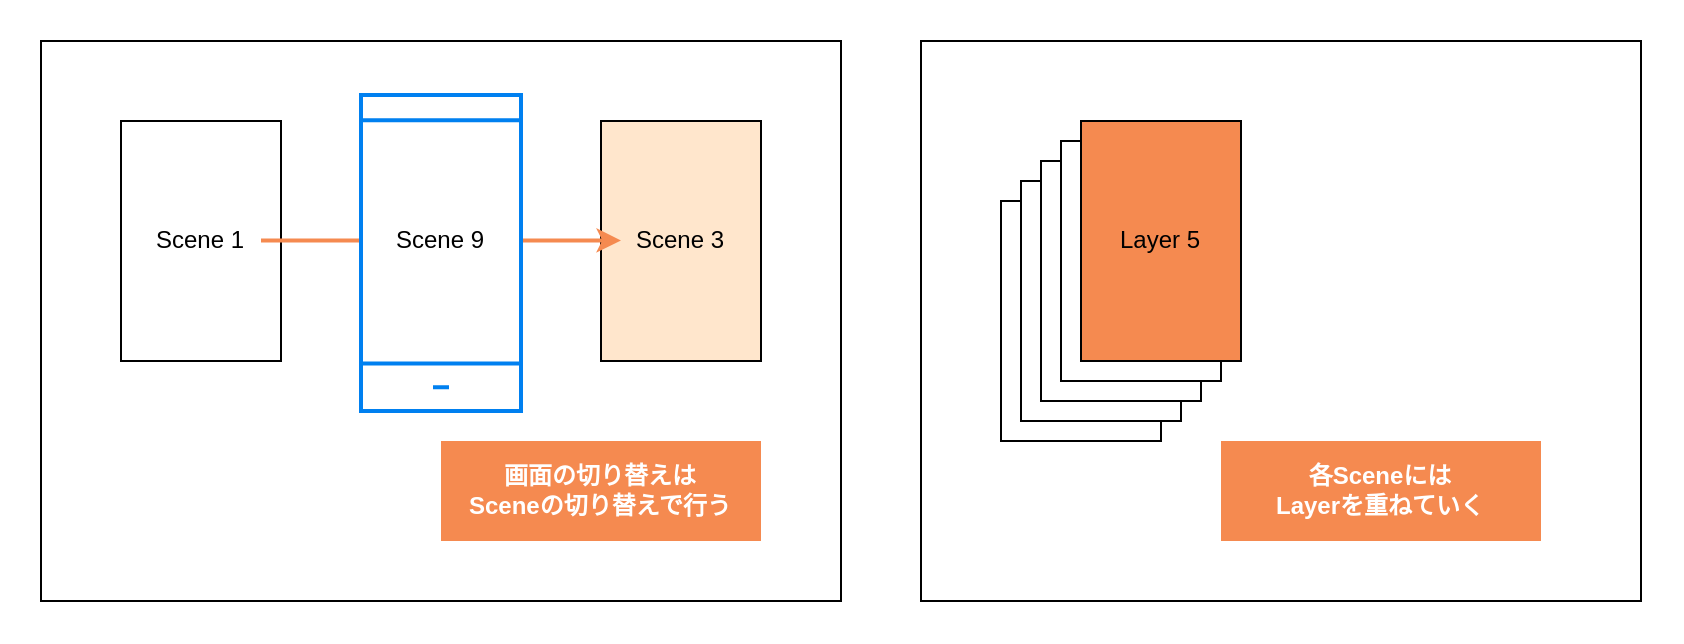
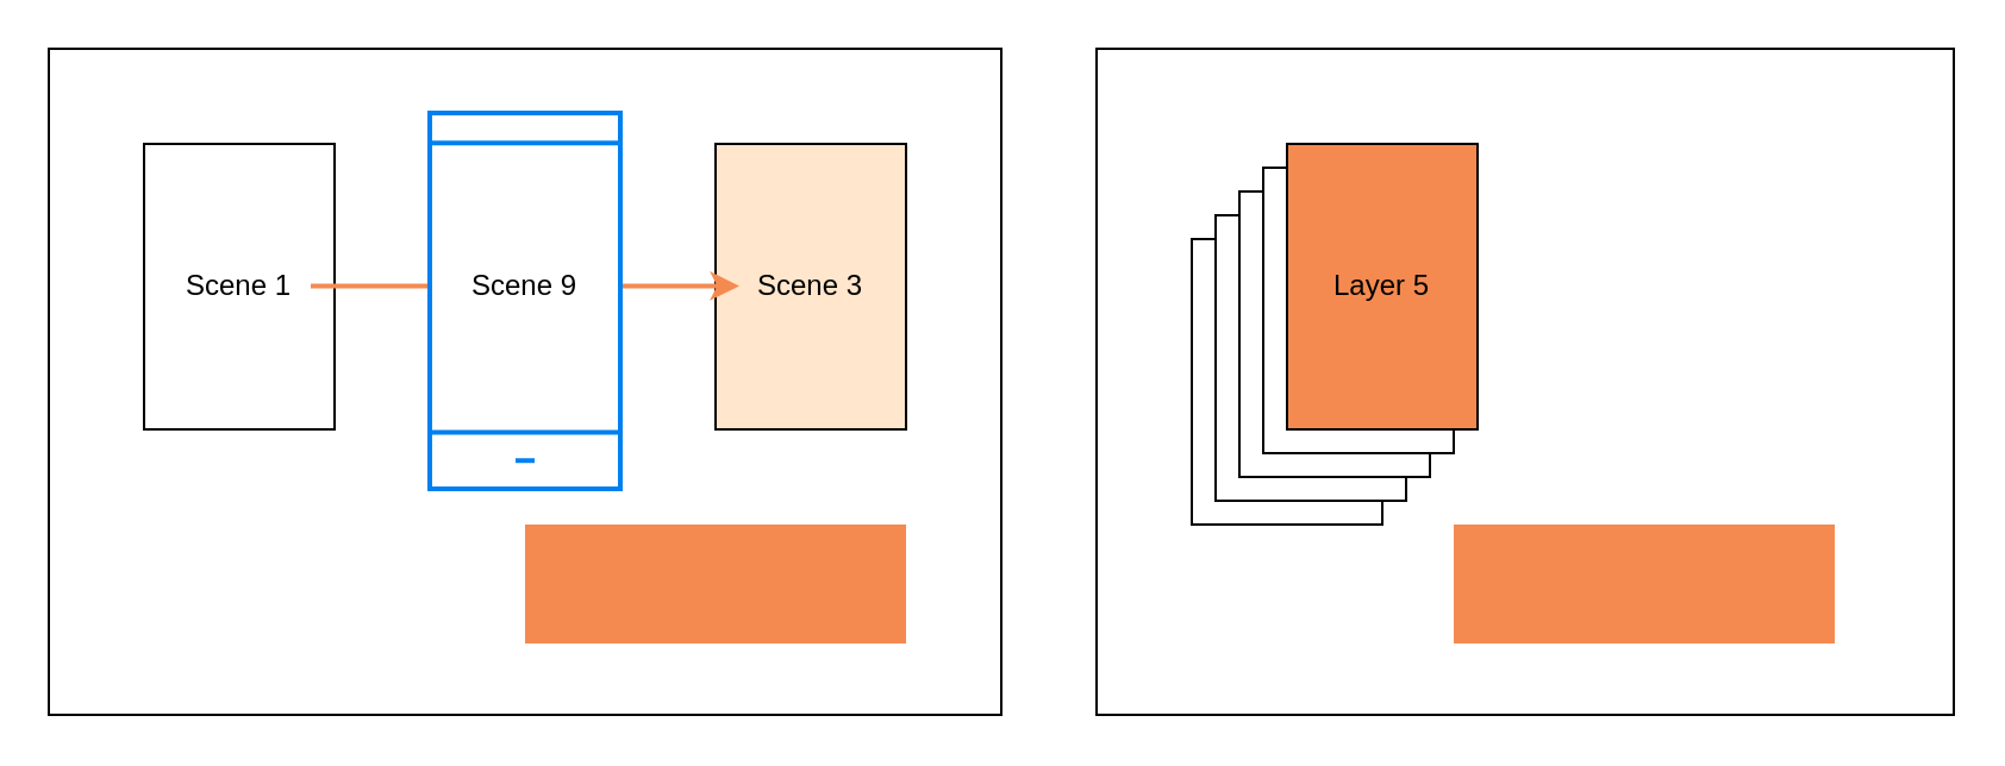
  <mxCell id="0" />
  <mxCell id="1" parent="0" />
  <mxCell id="2" value="" style="rounded=0;whiteSpace=wrap;html=1;" vertex="1" parent="1"><mxGeometry x="460" y="20" width="360" height="280" as="geometry" /></mxCell>
  <mxCell id="3" value="" style="rounded=0;whiteSpace=wrap;html=1;" vertex="1" parent="1"><mxGeometry x="20" y="20" width="400" height="280" as="geometry" /></mxCell>
  <mxCell id="4" value="Scene 1" style="rounded=0;whiteSpace=wrap;html=1;" vertex="1" parent="1"><mxGeometry x="60" y="60" width="80" height="120" as="geometry" /></mxCell>
  <mxCell id="5" value="Scene 3" style="rounded=0;whiteSpace=wrap;html=1;fillColor=#ffe6cc;" vertex="1" parent="1"><mxGeometry x="300" y="60" width="80" height="120" as="geometry" /></mxCell>
  <mxCell id="6" value="" style="endArrow=classic;html=1;rounded=0;strokeColor=#F58A50;strokeWidth=2;" edge="1" parent="1"><mxGeometry width="50" height="50" relative="1" as="geometry"><mxPoint x="130" y="119.69" as="sourcePoint" /><mxPoint x="310" y="119.69" as="targetPoint" /></mxGeometry></mxCell>
  <mxCell id="7" value="Scene 9" style="rounded=0;whiteSpace=wrap;html=1;strokeColor=none;" vertex="1" parent="1"><mxGeometry x="180" y="60" width="80" height="120" as="geometry" /></mxCell>
  <mxCell id="8" value="" style="html=1;verticalLabelPosition=bottom;align=center;labelBackgroundColor=#ffffff;verticalAlign=top;strokeWidth=2;strokeColor=#0080F0;shadow=0;dashed=0;shape=mxgraph.ios7.icons.smartphone;fillColor=none;" vertex="1" parent="1"><mxGeometry x="180" y="47" width="80" height="158" as="geometry" /></mxCell>
  <mxCell id="9" value="" style="rounded=0;whiteSpace=wrap;html=1;strokeColor=none;fillColor=#F58A50;" vertex="1" parent="1"><mxGeometry x="220" y="220" width="160" height="50" as="geometry" /></mxCell>
- <mxCell id="10" value="画面の切り替えは&lt;div&gt;Sceneの切り替えで行う&lt;/div&gt;" style="text;html=1;align=center;verticalAlign=middle;whiteSpace=wrap;rounded=0;fontStyle=1;fontColor=#FFFFFF;" vertex="1" parent="1"><mxGeometry x="230" y="230" width="140" height="30" as="geometry" /></mxCell>
  <mxCell id="11" value="" style="rounded=0;whiteSpace=wrap;html=1;" vertex="1" parent="1"><mxGeometry x="500" y="100" width="80" height="120" as="geometry" /></mxCell>
  <mxCell id="12" value="" style="rounded=0;whiteSpace=wrap;html=1;" vertex="1" parent="1"><mxGeometry x="510" y="90" width="80" height="120" as="geometry" /></mxCell>
  <mxCell id="13" value="" style="rounded=0;whiteSpace=wrap;html=1;" vertex="1" parent="1"><mxGeometry x="520" y="80" width="80" height="120" as="geometry" /></mxCell>
  <mxCell id="14" value="" style="rounded=0;whiteSpace=wrap;html=1;" vertex="1" parent="1"><mxGeometry x="530" y="70" width="80" height="120" as="geometry" /></mxCell>
  <mxCell id="15" value="Layer 5" style="rounded=0;whiteSpace=wrap;html=1;fillColor=#f58a50;" vertex="1" parent="1"><mxGeometry x="540" y="60" width="80" height="120" as="geometry" /></mxCell>
  <mxCell id="16" value="" style="rounded=0;whiteSpace=wrap;html=1;strokeColor=none;fillColor=#F58A50;" vertex="1" parent="1"><mxGeometry x="610" y="220" width="160" height="50" as="geometry" /></mxCell>
- <mxCell id="17" value="各Sceneには&lt;div&gt;Layerを重ねていく&lt;/div&gt;" style="text;html=1;align=center;verticalAlign=middle;whiteSpace=wrap;rounded=0;fontStyle=1;fontColor=#FFFFFF;" vertex="1" parent="1"><mxGeometry x="620" y="230" width="140" height="30" as="geometry" /></mxCell>
